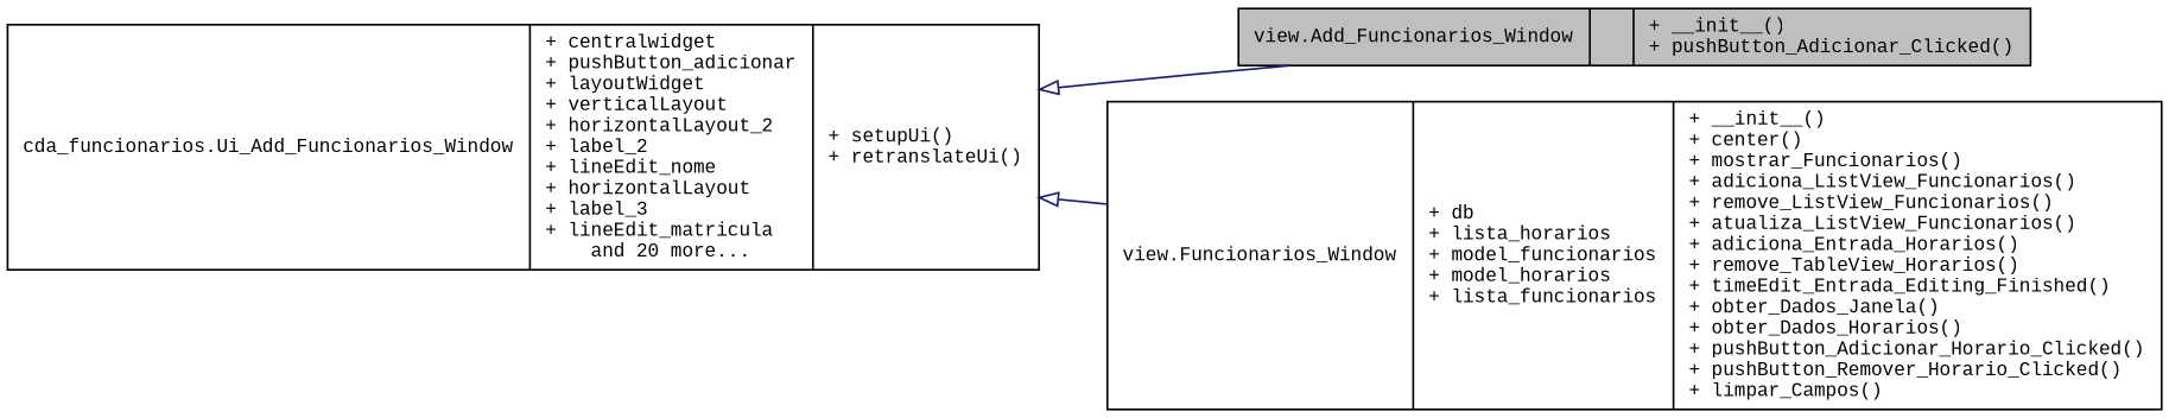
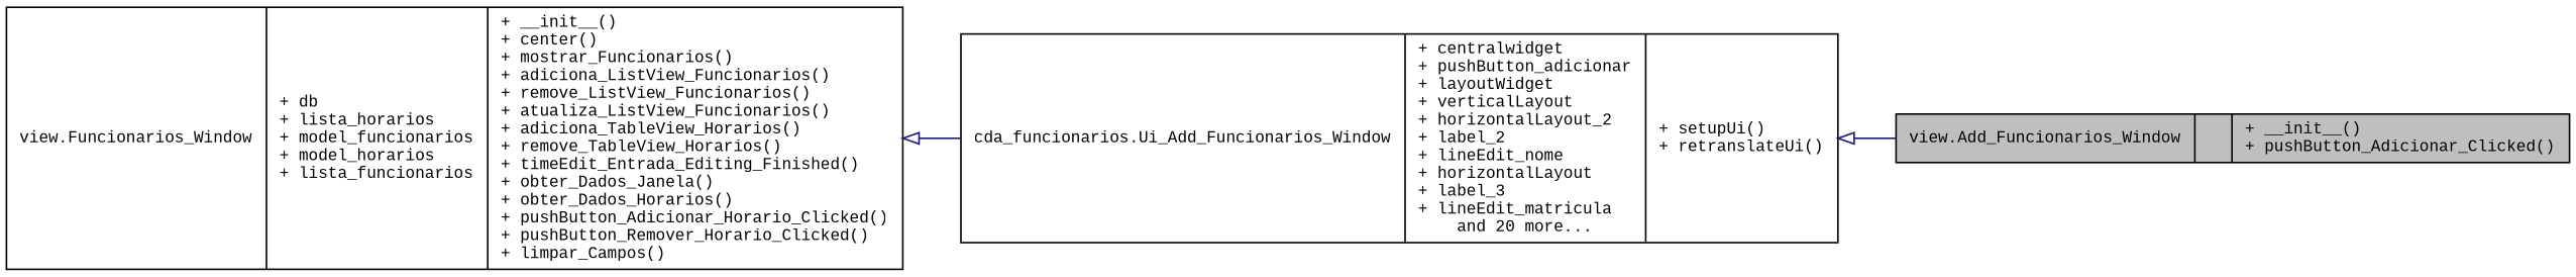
  digraph {
    fontname="Liberation Mono"
    rankdir=LR
    node [color=black fontname="Liberation Mono" fontsize=10 shape=record]
    edge [arrowtail=onormal color=midnightblue dir=back fontname="Liberation Mono" fontsize=10 labelfontname=Helvetica labelfontsize=10 style=solid]
    n1 [fillcolor=grey75 fontcolor=black height=0.2 label="{view.Add_Funcionarios_Window\n||+ __init__()\l+ pushButton_Adicionar_Clicked()\l}" style=filled width=0.4]
-   n2 [height=0.2 label="{view.Funcionarios_Window\n|+ db\l+ lista_horarios\l+ model_funcionarios\l+ model_horarios\l+ lista_funcionarios\l|+ __init__()\l+ center()\l+ mostrar_Funcionarios()\l+ adiciona_ListView_Funcionarios()\l+ remove_ListView_Funcionarios()\l+ atualiza_ListView_Funcionarios()\l+ adiciona_Entrada_Horarios()\l+ remove_TableView_Horarios()\l+ timeEdit_Entrada_Editing_Finished()\l+ obter_Dados_Janela()\l+ obter_Dados_Horarios()\l+ pushButton_Adicionar_Horario_Clicked()\l+ pushButton_Remover_Horario_Clicked()\l+ limpar_Campos()\l}" width=0.4]
+   n2 [height=0.2 label="{view.Funcionarios_Window\n|+ db\l+ lista_horarios\l+ model_funcionarios\l+ model_horarios\l+ lista_funcionarios\l|+ __init__()\l+ center()\l+ mostrar_Funcionarios()\l+ adiciona_ListView_Funcionarios()\l+ remove_ListView_Funcionarios()\l+ atualiza_ListView_Funcionarios()\l+ adiciona_TableView_Horarios()\l+ remove_TableView_Horarios()\l+ timeEdit_Entrada_Editing_Finished()\l+ obter_Dados_Janela()\l+ obter_Dados_Horarios()\l+ pushButton_Adicionar_Horario_Clicked()\l+ pushButton_Remover_Horario_Clicked()\l+ limpar_Campos()\l}" width=0.4]
    n3 [height=0.2 label="{cda_funcionarios.Ui_Add_Funcionarios_Window\n|+ centralwidget\l+ pushButton_adicionar\l+ layoutWidget\l+ verticalLayout\l+ horizontalLayout_2\l+ label_2\l+ lineEdit_nome\l+ horizontalLayout\l+ label_3\l+ lineEdit_matricula\land 20 more...|+ setupUi()\l+ retranslateUi()\l}" width=0.4]
    n3 -> n1
-   n3 -> n2
+   n2 -> n3
  }
